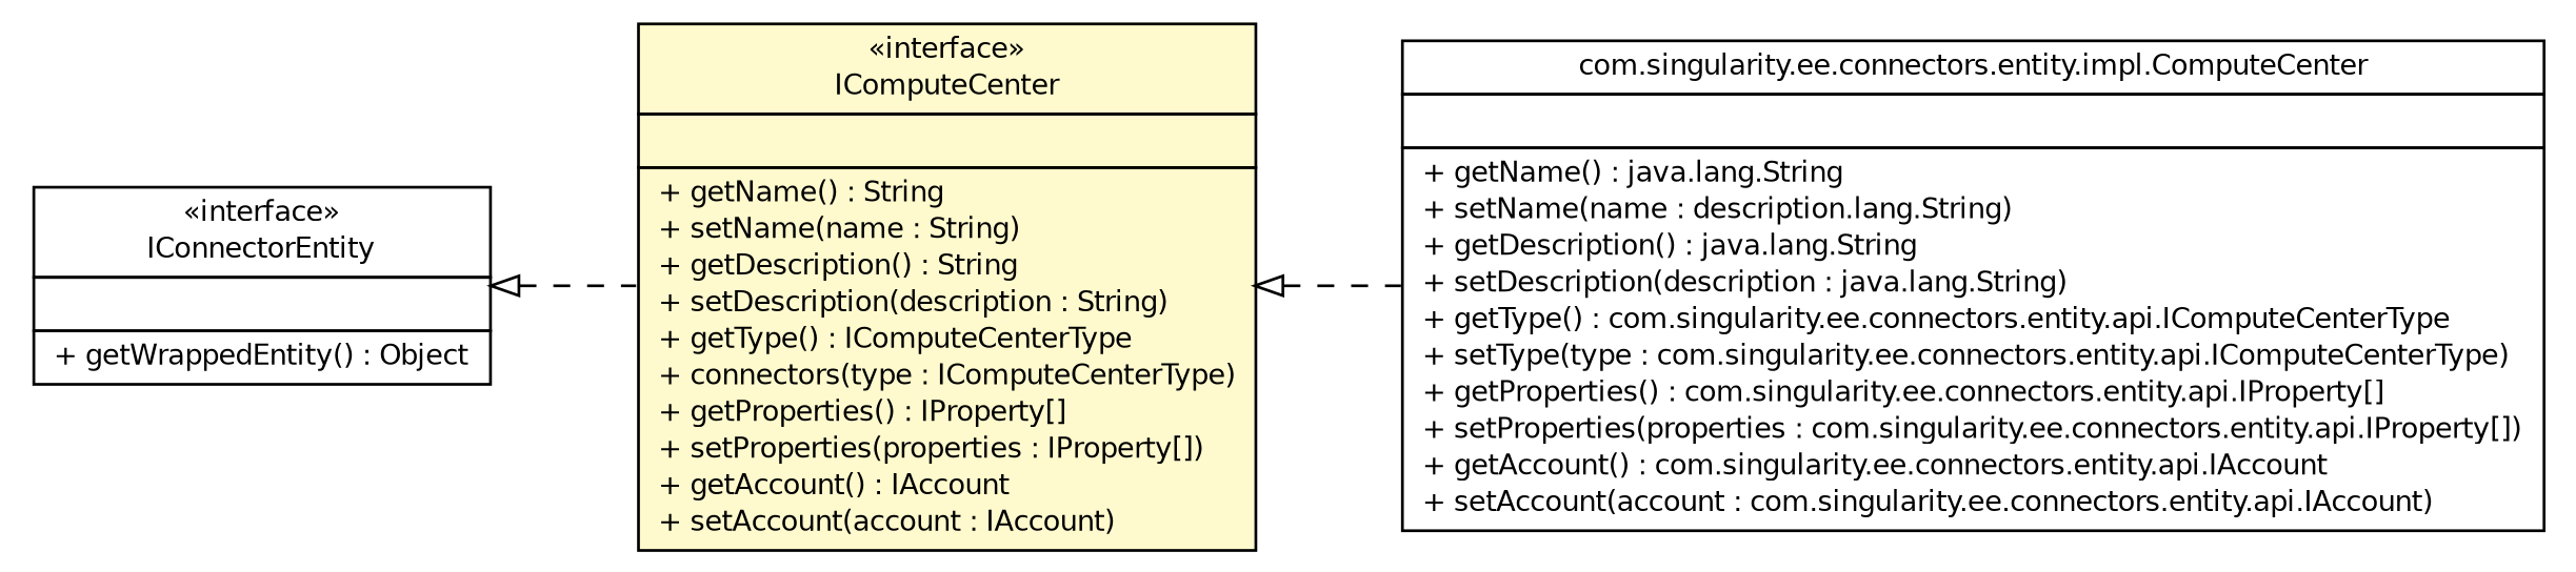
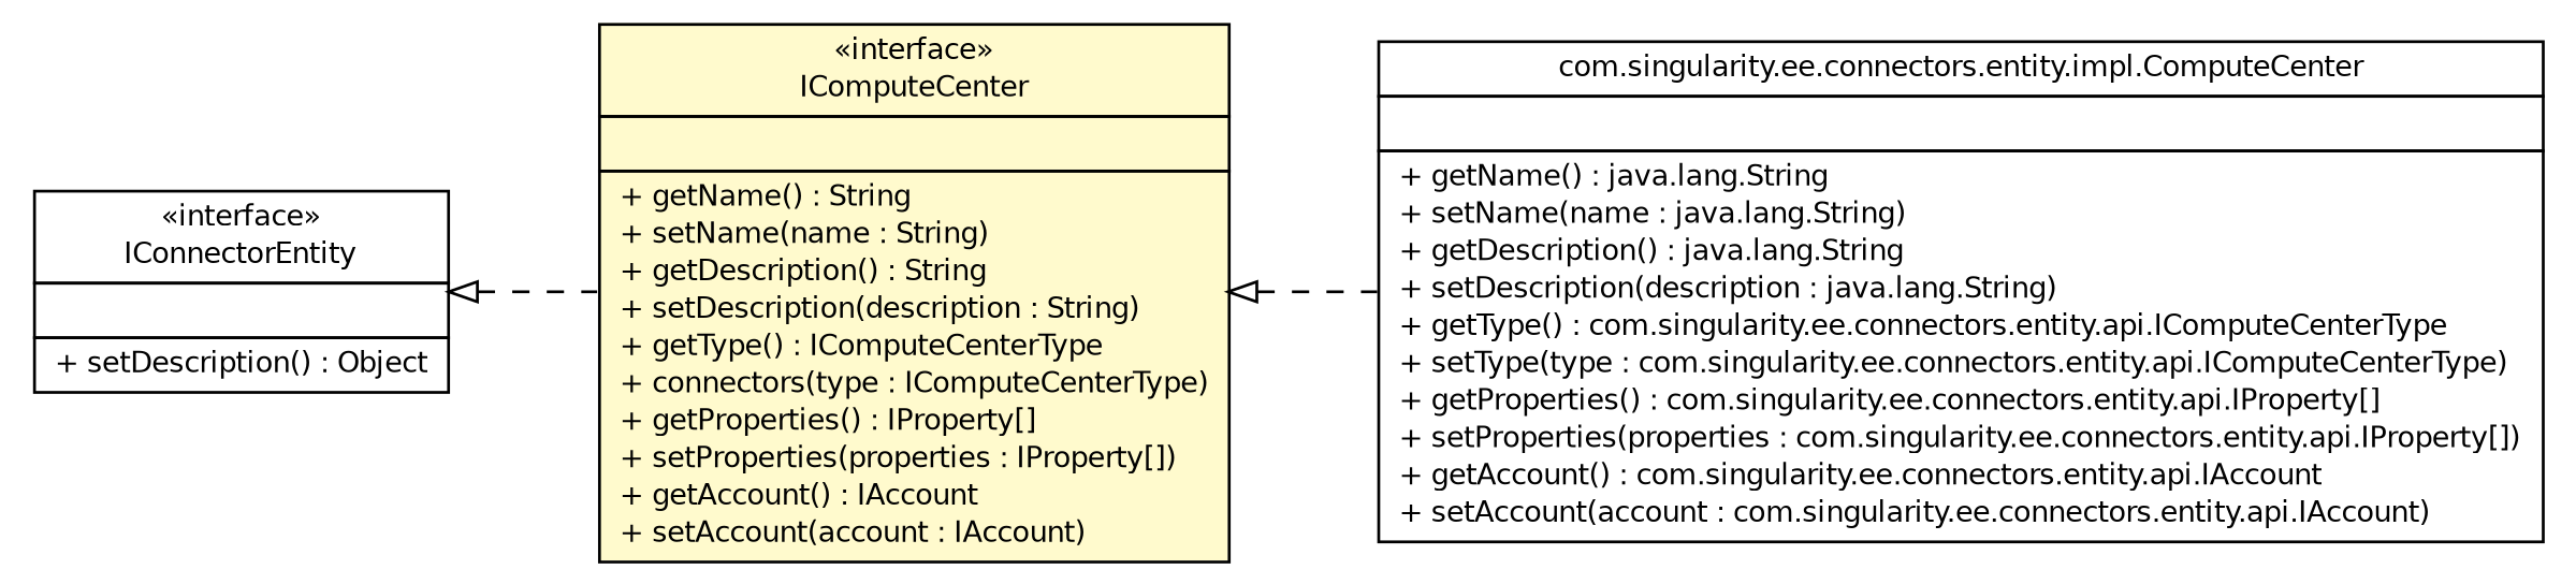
  digraph {
    nodesep=0.25
    rankdir=LR
    ranksep=0.5
    node [fontcolor=black fontname=Helvetica fontsize=10.0 shape=plaintext]
    edge [arrowtail=empty dir=back fontname=Helvetica fontsize=10 headport=p labelfontname=Helvetica labelfontsize=10 style=dashed tailport=p]
    n1 [label=<<table title="com.singularity.ee.connectors.entity.api.IComputeCenter" border="0" cellborder="1" cellspacing="0" cellpadding="2" port="p" bgcolor="lemonChiffon" href="./IComputeCenter.html"> 		<tr><td><table border="0" cellspacing="0" cellpadding="1"> <tr><td align="center" balign="center"> &#171;interface&#187; </td></tr> <tr><td align="center" balign="center"> IComputeCenter </td></tr> 		</table></td></tr> 		<tr><td><table border="0" cellspacing="0" cellpadding="1"> <tr><td align="left" balign="left">  </td></tr> 		</table></td></tr> 		<tr><td><table border="0" cellspacing="0" cellpadding="1"> <tr><td align="left" balign="left"> + getName() : String </td></tr> <tr><td align="left" balign="left"> + setName(name : String) </td></tr> <tr><td align="left" balign="left"> + getDescription() : String </td></tr> <tr><td align="left" balign="left"> + setDescription(description : String) </td></tr> <tr><td align="left" balign="left"> + getType() : IComputeCenterType </td></tr> <tr><td align="left" balign="left"> + connectors(type : IComputeCenterType) </td></tr> <tr><td align="left" balign="left"> + getProperties() : IProperty[] </td></tr> <tr><td align="left" balign="left"> + setProperties(properties : IProperty[]) </td></tr> <tr><td align="left" balign="left"> + getAccount() : IAccount </td></tr> <tr><td align="left" balign="left"> + setAccount(account : IAccount) </td></tr> 		</table></td></tr> 		</table>>]
-   n2 [label=<<table title="com.singularity.ee.connectors.entity.impl.ComputeCenter" border="0" cellborder="1" cellspacing="0" cellpadding="2" port="p" href="../impl/ComputeCenter.html"> 		<tr><td><table border="0" cellspacing="0" cellpadding="1"> <tr><td align="center" balign="center"> com.singularity.ee.connectors.entity.impl.ComputeCenter </td></tr> 		</table></td></tr> 		<tr><td><table border="0" cellspacing="0" cellpadding="1"> <tr><td align="left" balign="left">  </td></tr> 		</table></td></tr> 		<tr><td><table border="0" cellspacing="0" cellpadding="1"> <tr><td align="left" balign="left"> + getName() : java.lang.String </td></tr> <tr><td align="left" balign="left"> + setName(name : description.lang.String) </td></tr> <tr><td align="left" balign="left"> + getDescription() : java.lang.String </td></tr> <tr><td align="left" balign="left"> + setDescription(description : java.lang.String) </td></tr> <tr><td align="left" balign="left"> + getType() : com.singularity.ee.connectors.entity.api.IComputeCenterType </td></tr> <tr><td align="left" balign="left"> + setType(type : com.singularity.ee.connectors.entity.api.IComputeCenterType) </td></tr> <tr><td align="left" balign="left"> + getProperties() : com.singularity.ee.connectors.entity.api.IProperty[] </td></tr> <tr><td align="left" balign="left"> + setProperties(properties : com.singularity.ee.connectors.entity.api.IProperty[]) </td></tr> <tr><td align="left" balign="left"> + getAccount() : com.singularity.ee.connectors.entity.api.IAccount </td></tr> <tr><td align="left" balign="left"> + setAccount(account : com.singularity.ee.connectors.entity.api.IAccount) </td></tr> 		</table></td></tr> 		</table>>]
-   n3 [label=<<table title="com.singularity.ee.connectors.entity.api.IConnectorEntity" border="0" cellborder="1" cellspacing="0" cellpadding="2" port="p" href="./IConnectorEntity.html"> 		<tr><td><table border="0" cellspacing="0" cellpadding="1"> <tr><td align="center" balign="center"> &#171;interface&#187; </td></tr> <tr><td align="center" balign="center"> IConnectorEntity </td></tr> 		</table></td></tr> 		<tr><td><table border="0" cellspacing="0" cellpadding="1"> <tr><td align="left" balign="left">  </td></tr> 		</table></td></tr> 		<tr><td><table border="0" cellspacing="0" cellpadding="1"> <tr><td align="left" balign="left"> + getWrappedEntity() : Object </td></tr> 		</table></td></tr> 		</table>>]
+   n2 [label=<<table title="com.singularity.ee.connectors.entity.impl.ComputeCenter" border="0" cellborder="1" cellspacing="0" cellpadding="2" port="p" href="../impl/ComputeCenter.html"> 		<tr><td><table border="0" cellspacing="0" cellpadding="1"> <tr><td align="center" balign="center"> com.singularity.ee.connectors.entity.impl.ComputeCenter </td></tr> 		</table></td></tr> 		<tr><td><table border="0" cellspacing="0" cellpadding="1"> <tr><td align="left" balign="left">  </td></tr> 		</table></td></tr> 		<tr><td><table border="0" cellspacing="0" cellpadding="1"> <tr><td align="left" balign="left"> + getName() : java.lang.String </td></tr> <tr><td align="left" balign="left"> + setName(name : java.lang.String) </td></tr> <tr><td align="left" balign="left"> + getDescription() : java.lang.String </td></tr> <tr><td align="left" balign="left"> + setDescription(description : java.lang.String) </td></tr> <tr><td align="left" balign="left"> + getType() : com.singularity.ee.connectors.entity.api.IComputeCenterType </td></tr> <tr><td align="left" balign="left"> + setType(type : com.singularity.ee.connectors.entity.api.IComputeCenterType) </td></tr> <tr><td align="left" balign="left"> + getProperties() : com.singularity.ee.connectors.entity.api.IProperty[] </td></tr> <tr><td align="left" balign="left"> + setProperties(properties : com.singularity.ee.connectors.entity.api.IProperty[]) </td></tr> <tr><td align="left" balign="left"> + getAccount() : com.singularity.ee.connectors.entity.api.IAccount </td></tr> <tr><td align="left" balign="left"> + setAccount(account : com.singularity.ee.connectors.entity.api.IAccount) </td></tr> 		</table></td></tr> 		</table>>]
+   n3 [label=<<table title="com.singularity.ee.connectors.entity.api.IConnectorEntity" border="0" cellborder="1" cellspacing="0" cellpadding="2" port="p" href="./IConnectorEntity.html"> 		<tr><td><table border="0" cellspacing="0" cellpadding="1"> <tr><td align="center" balign="center"> &#171;interface&#187; </td></tr> <tr><td align="center" balign="center"> IConnectorEntity </td></tr> 		</table></td></tr> 		<tr><td><table border="0" cellspacing="0" cellpadding="1"> <tr><td align="left" balign="left">  </td></tr> 		</table></td></tr> 		<tr><td><table border="0" cellspacing="0" cellpadding="1"> <tr><td align="left" balign="left"> + setDescription() : Object </td></tr> 		</table></td></tr> 		</table>>]
    n1 -> n2
    n3 -> n1
  }
